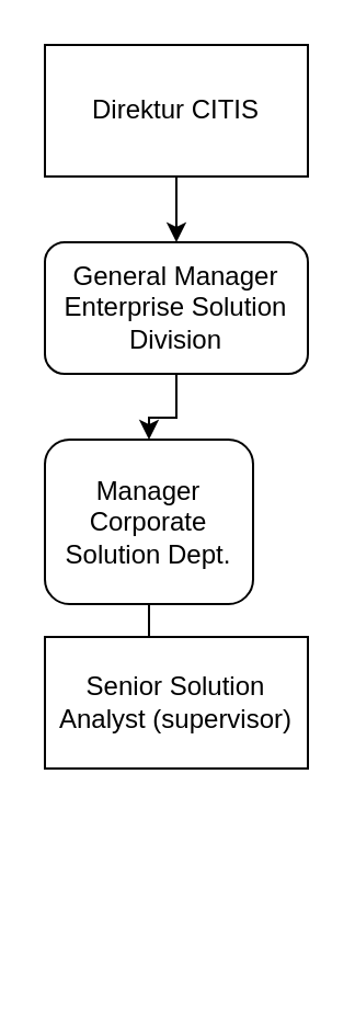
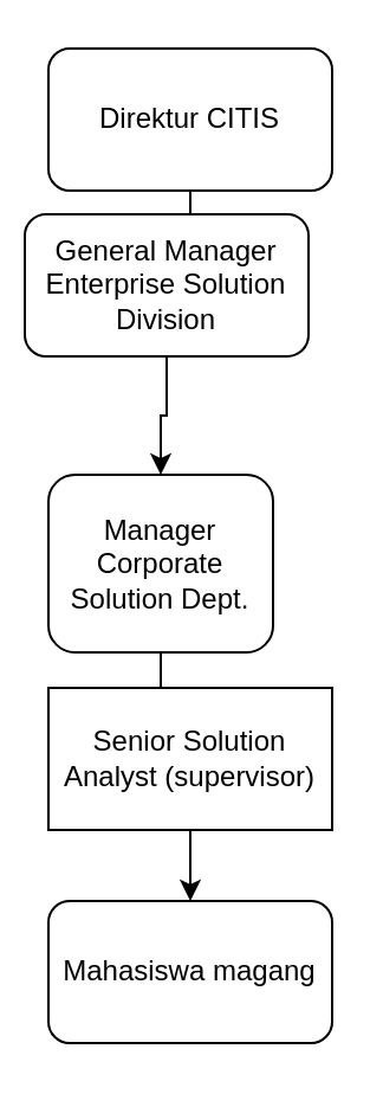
  <mxCell id="0" />
  <mxCell id="1" parent="0" />
  <mxCell id="2" style="edgeStyle=orthogonalEdgeStyle;rounded=0;orthogonalLoop=1;jettySize=auto;html=1;entryX=0.5;entryY=0;entryDx=0;entryDy=0;" edge="1" parent="1" source="3" target="5"><mxGeometry relative="1" as="geometry" /></mxCell>
- <mxCell id="3" value="Direktur CITIS" style="whiteSpace=wrap;html=1;rounded=0;" vertex="1" parent="1"><mxGeometry x="20" y="20" width="120" height="60" as="geometry" /></mxCell>
+ <mxCell id="3" value="Direktur CITIS" style="rounded=1;whiteSpace=wrap;html=1;" vertex="1" parent="1"><mxGeometry x="20" y="20" width="120" height="60" as="geometry" /></mxCell>
  <mxCell id="4" style="edgeStyle=orthogonalEdgeStyle;rounded=0;orthogonalLoop=1;jettySize=auto;html=1;entryX=0.5;entryY=0;entryDx=0;entryDy=0;" edge="1" parent="1" source="5" target="7"><mxGeometry relative="1" as="geometry" /></mxCell>
- <mxCell id="5" value="General Manager Enterprise Solution Division" style="rounded=1;whiteSpace=wrap;html=1;" vertex="1" parent="1"><mxGeometry x="20" y="110" width="120" height="60" as="geometry" /></mxCell>
+ <mxCell id="5" value="General Manager Enterprise Solution Division" style="rounded=1;whiteSpace=wrap;html=1;" vertex="1" parent="1"><mxGeometry x="10" y="90" width="120" height="60" as="geometry" /></mxCell>
  <mxCell id="6" value="" style="edgeStyle=orthogonalEdgeStyle;rounded=0;orthogonalLoop=1;jettySize=auto;html=1;" edge="1" parent="1" source="7" target="9"><mxGeometry relative="1" as="geometry" /></mxCell>
  <mxCell id="7" value="Manager Corporate Solution Dept." style="rounded=1;whiteSpace=wrap;html=1;" vertex="1" parent="1"><mxGeometry x="20" y="200" width="95" height="75" as="geometry" /></mxCell>
+ <mxCell id="8" value="" style="edgeStyle=orthogonalEdgeStyle;rounded=0;orthogonalLoop=1;jettySize=auto;html=1;" edge="1" parent="1" source="9" target="10"><mxGeometry relative="1" as="geometry" /></mxCell>
  <mxCell id="9" value="Senior Solution Analyst (supervisor)" style="whiteSpace=wrap;html=1;rounded=0;" vertex="1" parent="1"><mxGeometry x="20" y="290" width="120" height="60" as="geometry" /></mxCell>
+ <mxCell id="10" value="Mahasiswa magang" style="whiteSpace=wrap;html=1;rounded=1;" vertex="1" parent="1"><mxGeometry x="20" y="380" width="120" height="60" as="geometry" /></mxCell>
